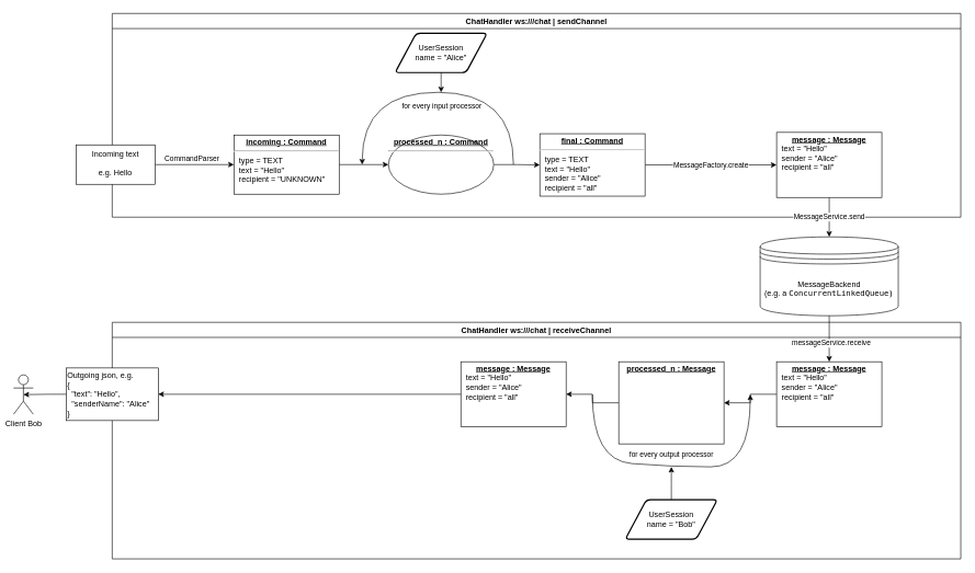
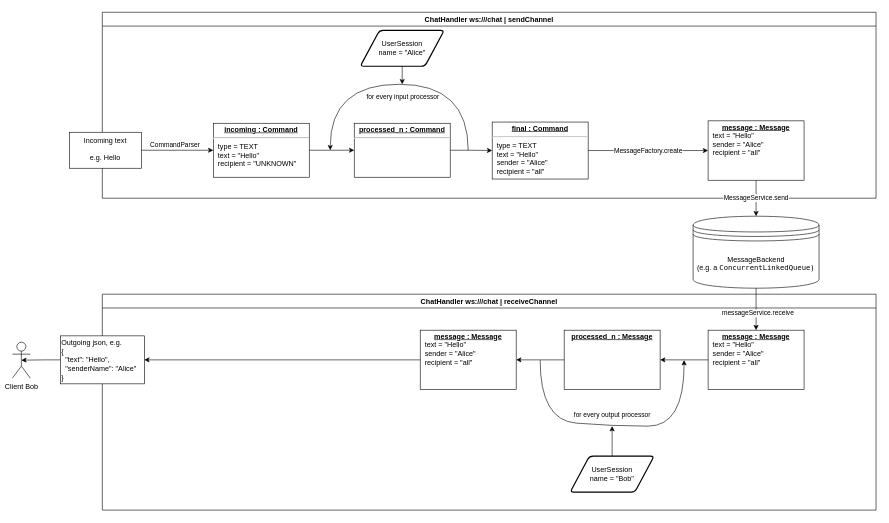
  <mxCell id="0" />
  <mxCell id="1" parent="0" />
  <mxCell id="2" value="ChatHandler ws:///chat | sendChannel" style="swimlane;" vertex="1" parent="1"><mxGeometry x="170" y="20" width="1290" height="310" as="geometry" /></mxCell>
  <mxCell id="3" style="edgeStyle=orthogonalEdgeStyle;rounded=0;orthogonalLoop=1;jettySize=auto;html=1;exitX=1;exitY=0.5;exitDx=0;exitDy=0;entryX=0;entryY=0.5;entryDx=0;entryDy=0;" edge="1" parent="2" source="4" target="6"><mxGeometry relative="1" as="geometry" /></mxCell>
  <mxCell id="4" value="&lt;p style=&quot;margin:0px;margin-top:4px;text-align:center;text-decoration:underline;&quot;&gt;&lt;b&gt;incoming : Command&lt;/b&gt;&lt;/p&gt;&lt;hr&gt;&lt;p style=&quot;margin:0px;margin-left:8px;&quot;&gt;type = TEXT&lt;br&gt;text = &quot;Hello&quot;&lt;/p&gt;&lt;p style=&quot;margin:0px;margin-left:8px;&quot;&gt;recipient = &quot;UNKNOWN&quot;&lt;/p&gt;" style="verticalAlign=top;align=left;overflow=fill;fontSize=12;fontFamily=Helvetica;html=1;" vertex="1" parent="2"><mxGeometry x="185" y="185" width="160" height="90" as="geometry" /></mxCell>
  <mxCell id="5" style="edgeStyle=orthogonalEdgeStyle;rounded=0;orthogonalLoop=1;jettySize=auto;html=1;exitX=1;exitY=0.5;exitDx=0;exitDy=0;entryX=0;entryY=0.5;entryDx=0;entryDy=0;" edge="1" parent="2" source="6" target="8"><mxGeometry relative="1" as="geometry" /></mxCell>
- <mxCell id="6" value="&lt;p style=&quot;margin:0px;margin-top:4px;text-align:center;text-decoration:underline;&quot;&gt;&lt;b&gt;processed_n : Command&lt;/b&gt;&lt;/p&gt;&lt;hr&gt;&lt;p style=&quot;margin:0px;margin-left:8px;&quot;&gt;&lt;br&gt;&lt;br&gt;&lt;/p&gt;" style="ellipse;verticalAlign=top;align=left;overflow=fill;fontSize=12;fontFamily=Helvetica;html=1;" vertex="1" parent="2"><mxGeometry x="420" y="185" width="160" height="90" as="geometry" /></mxCell>
+ <mxCell id="6" value="&lt;p style=&quot;margin:0px;margin-top:4px;text-align:center;text-decoration:underline;&quot;&gt;&lt;b&gt;processed_n : Command&lt;/b&gt;&lt;/p&gt;&lt;hr&gt;&lt;p style=&quot;margin:0px;margin-left:8px;&quot;&gt;&lt;br&gt;&lt;br&gt;&lt;/p&gt;" style="verticalAlign=top;align=left;overflow=fill;fontSize=12;fontFamily=Helvetica;html=1;" vertex="1" parent="2"><mxGeometry x="420" y="185" width="160" height="90" as="geometry" /></mxCell>
  <mxCell id="7" value="MessageFactory.create" style="edgeStyle=orthogonalEdgeStyle;rounded=0;orthogonalLoop=1;jettySize=auto;html=1;exitX=1;exitY=0.5;exitDx=0;exitDy=0;entryX=0;entryY=0.5;entryDx=0;entryDy=0;" edge="1" parent="2" source="8" target="12"><mxGeometry relative="1" as="geometry" /></mxCell>
  <mxCell id="8" value="&lt;p style=&quot;margin:0px;margin-top:4px;text-align:center;text-decoration:underline;&quot;&gt;&lt;b&gt;final : Command&lt;/b&gt;&lt;/p&gt;&lt;hr&gt;&lt;p style=&quot;margin:0px;margin-left:8px;&quot;&gt;type = TEXT&lt;br&gt;text = &quot;Hello&quot;&lt;/p&gt;&lt;p style=&quot;margin:0px;margin-left:8px;&quot;&gt;sender = &quot;Alice&quot;&lt;/p&gt;&lt;p style=&quot;margin:0px;margin-left:8px;&quot;&gt;recipient = &quot;all&quot;&lt;/p&gt;" style="verticalAlign=top;align=left;overflow=fill;fontSize=12;fontFamily=Helvetica;html=1;" vertex="1" parent="2"><mxGeometry x="650" y="183" width="160" height="95" as="geometry" /></mxCell>
  <mxCell id="9" value="UserSession&lt;br&gt;name = &quot;Alice&quot;" style="shape=parallelogram;html=1;strokeWidth=2;perimeter=parallelogramPerimeter;whiteSpace=wrap;rounded=1;arcSize=12;size=0.23;" vertex="1" parent="2"><mxGeometry x="430" y="30" width="140" height="60" as="geometry" /></mxCell>
  <mxCell id="10" value="MessageBackend&lt;br&gt;(e.g. a&amp;nbsp;&lt;span style=&quot;background-color: rgb(255, 255, 255); font-family: &amp;quot;DejaVu Sans Mono&amp;quot;; font-size: 9pt;&quot;&gt;ConcurrentLinkedQueue)&lt;/span&gt;" style="shape=datastore;whiteSpace=wrap;html=1;" vertex="1" parent="2"><mxGeometry x="985" y="340" width="210" height="120" as="geometry" /></mxCell>
  <mxCell id="11" value="MessageService.send" style="edgeStyle=orthogonalEdgeStyle;rounded=0;orthogonalLoop=1;jettySize=auto;html=1;entryX=0.5;entryY=0;entryDx=0;entryDy=0;" edge="1" parent="2" source="12" target="10"><mxGeometry relative="1" as="geometry" /></mxCell>
  <mxCell id="12" value="&lt;p style=&quot;margin:0px;margin-top:4px;text-align:center;text-decoration:underline;&quot;&gt;&lt;b&gt;message : Message&lt;/b&gt;&lt;/p&gt;&lt;p style=&quot;margin:0px;margin-left:8px;&quot;&gt;text = &quot;Hello&quot;&lt;/p&gt;&lt;p style=&quot;margin:0px;margin-left:8px;&quot;&gt;sender = &quot;Alice&quot;&lt;/p&gt;&lt;p style=&quot;margin:0px;margin-left:8px;&quot;&gt;recipient = &quot;all&quot;&lt;/p&gt;" style="verticalAlign=top;align=left;overflow=fill;fontSize=12;fontFamily=Helvetica;html=1;" vertex="1" parent="2"><mxGeometry x="1010" y="181" width="160" height="99" as="geometry" /></mxCell>
  <mxCell id="13" value="" style="edgeStyle=orthogonalEdgeStyle;rounded=0;orthogonalLoop=1;jettySize=auto;html=1;entryX=0;entryY=0.5;entryDx=0;entryDy=0;" edge="1" parent="1" source="15" target="4"><mxGeometry relative="1" as="geometry"><mxPoint x="355" y="250" as="targetPoint" /></mxGeometry></mxCell>
  <mxCell id="14" value="CommandParser" style="edgeLabel;html=1;align=center;verticalAlign=middle;resizable=0;points=[];" vertex="1" connectable="0" parent="13"><mxGeometry x="-0.332" relative="1" as="geometry"><mxPoint x="15" y="-10" as="offset" /></mxGeometry></mxCell>
  <mxCell id="15" value="Incoming text&lt;br&gt;&lt;br&gt;e.g. Hello" style="whiteSpace=wrap;html=1;verticalAlign=top;" vertex="1" parent="1"><mxGeometry x="115" y="220" width="120" height="60" as="geometry" /></mxCell>
  <mxCell id="16" value="" style="curved=1;endArrow=classic;html=1;rounded=0;" edge="1" parent="1"><mxGeometry width="50" height="50" relative="1" as="geometry"><mxPoint x="780" y="250" as="sourcePoint" /><mxPoint x="550" y="250" as="targetPoint" /><Array as="points"><mxPoint x="780" y="140" /><mxPoint x="550" y="140" /></Array></mxGeometry></mxCell>
  <mxCell id="17" value="for every input processor" style="edgeLabel;html=1;align=center;verticalAlign=middle;resizable=0;points=[];" vertex="1" connectable="0" parent="16"><mxGeometry x="-0.03" y="2" relative="1" as="geometry"><mxPoint x="-2" y="18" as="offset" /></mxGeometry></mxCell>
  <mxCell id="18" style="edgeStyle=orthogonalEdgeStyle;rounded=0;orthogonalLoop=1;jettySize=auto;html=1;exitX=0.5;exitY=1;exitDx=0;exitDy=0;" edge="1" parent="1" source="9"><mxGeometry relative="1" as="geometry"><mxPoint x="670" y="140" as="targetPoint" /><Array as="points"><mxPoint x="670" y="120" /><mxPoint x="670" y="120" /></Array></mxGeometry></mxCell>
  <mxCell id="19" value="ChatHandler ws:///chat | receiveChannel" style="swimlane;" vertex="1" parent="1"><mxGeometry x="170" y="490" width="1290" height="360" as="geometry" /></mxCell>
  <mxCell id="20" value="" style="edgeStyle=orthogonalEdgeStyle;rounded=0;orthogonalLoop=1;jettySize=auto;html=1;" edge="1" parent="19" source="21" target="24"><mxGeometry relative="1" as="geometry" /></mxCell>
  <mxCell id="21" value="&lt;p style=&quot;margin:0px;margin-top:4px;text-align:center;text-decoration:underline;&quot;&gt;&lt;b&gt;message : Message&lt;/b&gt;&lt;/p&gt;&lt;p style=&quot;margin:0px;margin-left:8px;&quot;&gt;text = &quot;Hello&quot;&lt;/p&gt;&lt;p style=&quot;margin:0px;margin-left:8px;&quot;&gt;sender = &quot;Alice&quot;&lt;/p&gt;&lt;p style=&quot;margin:0px;margin-left:8px;&quot;&gt;recipient = &quot;all&quot;&lt;/p&gt;" style="verticalAlign=top;align=left;overflow=fill;fontSize=12;fontFamily=Helvetica;html=1;" vertex="1" parent="19"><mxGeometry x="1010" y="60" width="160" height="99" as="geometry" /></mxCell>
  <mxCell id="22" value="UserSession&lt;br&gt;name = &quot;Bob&quot;" style="shape=parallelogram;html=1;strokeWidth=2;perimeter=parallelogramPerimeter;whiteSpace=wrap;rounded=1;arcSize=12;size=0.23;" vertex="1" parent="19"><mxGeometry x="780" y="270" width="140" height="60" as="geometry" /></mxCell>
  <mxCell id="23" style="edgeStyle=orthogonalEdgeStyle;rounded=0;orthogonalLoop=1;jettySize=auto;html=1;exitX=0;exitY=0.5;exitDx=0;exitDy=0;" edge="1" parent="19" source="24" target="27"><mxGeometry relative="1" as="geometry" /></mxCell>
- <mxCell id="24" value="&lt;p style=&quot;margin:0px;margin-top:4px;text-align:center;text-decoration:underline;&quot;&gt;&lt;b&gt;processed_n : Message&lt;/b&gt;&lt;/p&gt;&lt;p style=&quot;margin:0px;margin-left:8px;&quot;&gt;&lt;br&gt;&lt;/p&gt;" style="verticalAlign=top;align=left;overflow=fill;fontSize=12;fontFamily=Helvetica;html=1;" vertex="1" parent="19"><mxGeometry x="770" y="60" width="160" height="125" as="geometry" /></mxCell>
+ <mxCell id="24" value="&lt;p style=&quot;margin:0px;margin-top:4px;text-align:center;text-decoration:underline;&quot;&gt;&lt;b&gt;processed_n : Message&lt;/b&gt;&lt;/p&gt;&lt;p style=&quot;margin:0px;margin-left:8px;&quot;&gt;&lt;br&gt;&lt;/p&gt;" style="verticalAlign=top;align=left;overflow=fill;fontSize=12;fontFamily=Helvetica;html=1;" vertex="1" parent="19"><mxGeometry x="770" y="60" width="160" height="99" as="geometry" /></mxCell>
  <mxCell id="25" value="" style="curved=1;endArrow=classic;html=1;rounded=0;" edge="1" parent="19"><mxGeometry width="50" height="50" relative="1" as="geometry"><mxPoint x="730" y="110" as="sourcePoint" /><mxPoint x="970" y="110" as="targetPoint" /><Array as="points"><mxPoint x="730" y="210" /><mxPoint x="850" y="220" /><mxPoint x="970" y="220" /></Array></mxGeometry></mxCell>
  <mxCell id="26" value="for every output processor" style="edgeLabel;html=1;align=center;verticalAlign=middle;resizable=0;points=[];" vertex="1" connectable="0" parent="25"><mxGeometry x="-0.147" y="-2" relative="1" as="geometry"><mxPoint x="28" y="-18" as="offset" /></mxGeometry></mxCell>
  <mxCell id="27" value="&lt;p style=&quot;margin:0px;margin-top:4px;text-align:center;text-decoration:underline;&quot;&gt;&lt;b&gt;message : Message&lt;/b&gt;&lt;/p&gt;&lt;p style=&quot;margin:0px;margin-left:8px;&quot;&gt;text = &quot;Hello&quot;&lt;/p&gt;&lt;p style=&quot;margin:0px;margin-left:8px;&quot;&gt;sender = &quot;Alice&quot;&lt;/p&gt;&lt;p style=&quot;margin:0px;margin-left:8px;&quot;&gt;recipient = &quot;all&quot;&lt;/p&gt;" style="verticalAlign=top;align=left;overflow=fill;fontSize=12;fontFamily=Helvetica;html=1;" vertex="1" parent="19"><mxGeometry x="530" y="60" width="160" height="99" as="geometry" /></mxCell>
  <mxCell id="28" value="Outgoing json, e.g.&lt;br&gt;{&lt;br&gt;&amp;nbsp; &quot;text&quot;: &quot;Hello&quot;,&lt;br&gt;&amp;nbsp; &quot;senderName&quot;: &quot;Alice&quot;&lt;br&gt;}" style="rounded=0;whiteSpace=wrap;html=1;align=left;" vertex="1" parent="19"><mxGeometry x="-70" y="69.5" width="140" height="80" as="geometry" /></mxCell>
  <mxCell id="29" style="edgeStyle=orthogonalEdgeStyle;rounded=0;orthogonalLoop=1;jettySize=auto;html=1;" edge="1" parent="19" source="27" target="28"><mxGeometry relative="1" as="geometry"><mxPoint x="460" y="109.5" as="targetPoint" /></mxGeometry></mxCell>
  <mxCell id="30" style="edgeStyle=orthogonalEdgeStyle;rounded=0;orthogonalLoop=1;jettySize=auto;html=1;entryX=0.5;entryY=0;entryDx=0;entryDy=0;" edge="1" parent="1" source="10" target="21"><mxGeometry relative="1" as="geometry" /></mxCell>
  <mxCell id="31" value="messageService.receive" style="edgeLabel;html=1;align=center;verticalAlign=middle;resizable=0;points=[];" vertex="1" connectable="0" parent="30"><mxGeometry x="0.185" y="2" relative="1" as="geometry"><mxPoint as="offset" /></mxGeometry></mxCell>
  <mxCell id="32" style="edgeStyle=orthogonalEdgeStyle;rounded=0;orthogonalLoop=1;jettySize=auto;html=1;" edge="1" parent="1" source="22"><mxGeometry relative="1" as="geometry"><mxPoint x="1020" y="710" as="targetPoint" /></mxGeometry></mxCell>
  <mxCell id="33" value="Client Bob" style="shape=umlActor;verticalLabelPosition=bottom;verticalAlign=top;html=1;outlineConnect=0;" vertex="1" parent="1"><mxGeometry x="20" y="570" width="30" height="60" as="geometry" /></mxCell>
  <mxCell id="34" style="edgeStyle=orthogonalEdgeStyle;rounded=0;orthogonalLoop=1;jettySize=auto;html=1;entryX=0.5;entryY=0.5;entryDx=0;entryDy=0;entryPerimeter=0;" edge="1" parent="1" source="28" target="33"><mxGeometry relative="1" as="geometry" /></mxCell>
